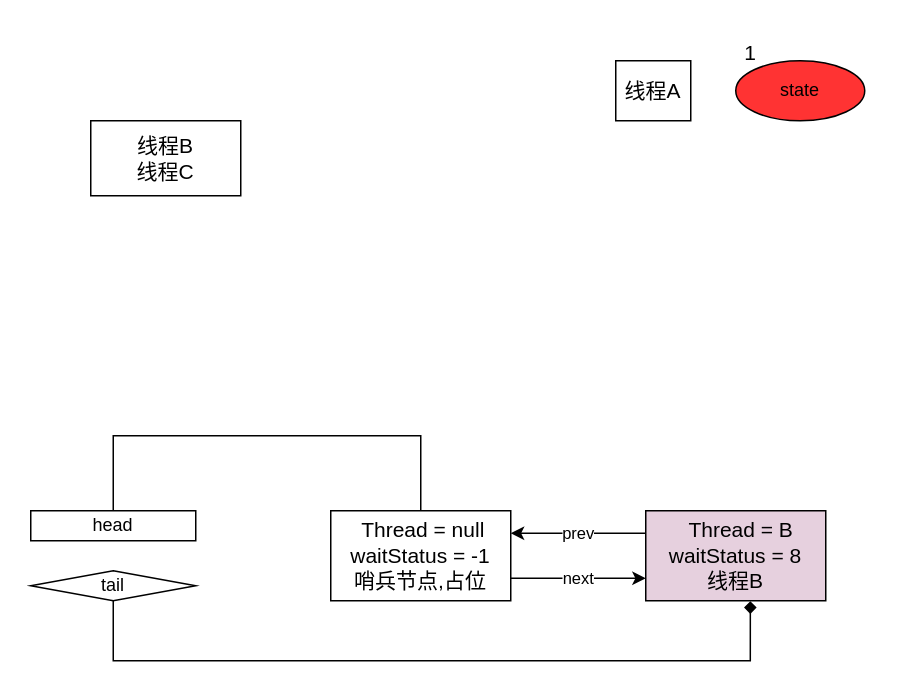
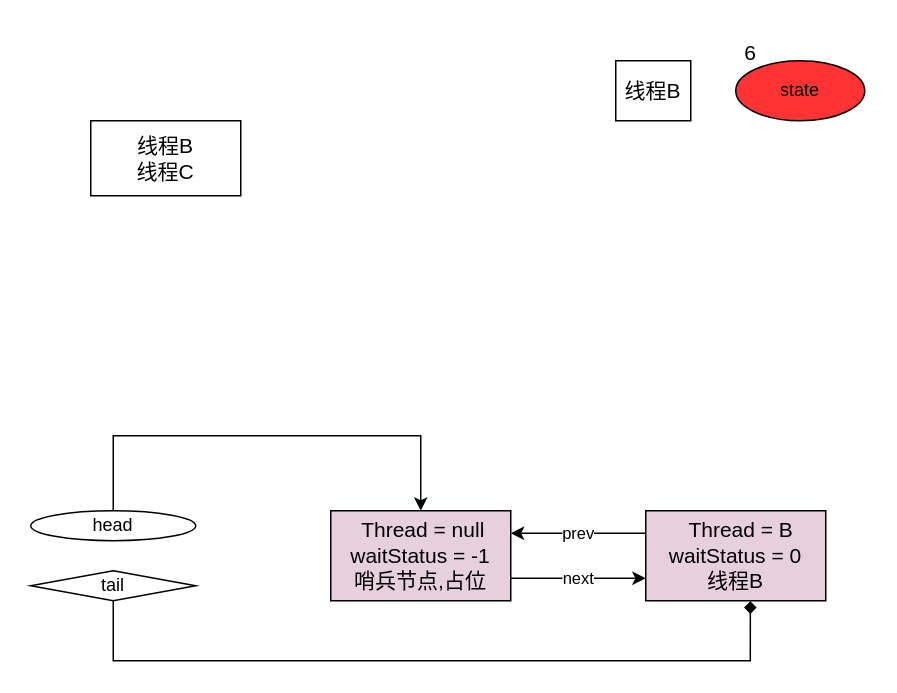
  <mxCell id="0" />
  <mxCell id="1" parent="0" />
  <mxCell id="2" value="state" style="ellipse;whiteSpace=wrap;html=1;fillColor=#FF3333;" parent="1" vertex="1"><mxGeometry x="490" y="40" width="86" height="40" as="geometry" /></mxCell>
- <mxCell id="3" value="&lt;font style=&quot;font-size: 14px&quot;&gt;1&lt;/font&gt;" style="text;html=1;strokeColor=none;fillColor=none;align=center;verticalAlign=middle;whiteSpace=wrap;rounded=0;" parent="1" vertex="1"><mxGeometry x="470" y="20" width="60" height="30" as="geometry" /></mxCell>
+ <mxCell id="3" value="&lt;font style=&quot;font-size: 14px&quot;&gt;6&lt;/font&gt;" style="text;html=1;strokeColor=none;fillColor=none;align=center;verticalAlign=middle;whiteSpace=wrap;rounded=0;" parent="1" vertex="1"><mxGeometry x="470" y="20" width="60" height="30" as="geometry" /></mxCell>
  <mxCell id="4" value="线程B&lt;br&gt;线程C" style="rounded=0;whiteSpace=wrap;html=1;fontSize=14;fillColor=#FFFFFF;" parent="1" vertex="1"><mxGeometry x="60" y="80" width="100" height="50" as="geometry" /></mxCell>
- <mxCell id="5" value="线程A" style="rounded=0;whiteSpace=wrap;html=1;fontSize=14;fillColor=#FFFFFF;" parent="1" vertex="1"><mxGeometry x="410" y="40" width="50" height="40" as="geometry" /></mxCell>
+ <mxCell id="5" value="线程B" style="rounded=0;whiteSpace=wrap;html=1;fontSize=14;fillColor=#FFFFFF;" parent="1" vertex="1"><mxGeometry x="410" y="40" width="50" height="40" as="geometry" /></mxCell>
  <mxCell id="6" value="next" style="edgeStyle=orthogonalEdgeStyle;rounded=0;orthogonalLoop=1;jettySize=auto;html=1;entryX=0;entryY=0.75;entryDx=0;entryDy=0;" edge="1" parent="1" source="7" target="13"><mxGeometry relative="1" as="geometry"><Array as="points"><mxPoint x="360" y="385" /><mxPoint x="360" y="385" /></Array></mxGeometry></mxCell>
- <mxCell id="7" value="&amp;nbsp; Thread = null&lt;span style=&quot;white-space: pre&quot;&gt; &lt;/span&gt;&lt;br&gt;waitStatus = -1&lt;br&gt;哨兵节点,占位" style="rounded=0;whiteSpace=wrap;html=1;fontSize=14;fillColor=#ffffff;" parent="1" vertex="1"><mxGeometry x="220" y="340" width="120" height="60" as="geometry" /></mxCell>
- <mxCell id="8" style="edgeStyle=orthogonalEdgeStyle;rounded=0;orthogonalLoop=1;jettySize=auto;html=1;exitX=0.5;exitY=0;exitDx=0;exitDy=0;entryX=0.5;entryY=0;entryDx=0;entryDy=0;endArrow=none;" edge="1" parent="1" source="9" target="7"><mxGeometry relative="1" as="geometry"><mxPoint x="75" y="280" as="targetPoint" /><Array as="points"><mxPoint x="75" y="290" /><mxPoint x="280" y="290" /></Array></mxGeometry></mxCell>
- <mxCell id="9" value="head" style="rounded=0;whiteSpace=wrap;html=1;" vertex="1" parent="1"><mxGeometry x="20" y="340" width="110" height="20" as="geometry" /></mxCell>
+ <mxCell id="7" value="&amp;nbsp; Thread = null&lt;span style=&quot;white-space: pre&quot;&gt; &lt;/span&gt;&lt;br&gt;waitStatus = -1&lt;br&gt;哨兵节点,占位" style="rounded=0;whiteSpace=wrap;html=1;fontSize=14;fillColor=#E6D0DE;" parent="1" vertex="1"><mxGeometry x="220" y="340" width="120" height="60" as="geometry" /></mxCell>
+ <mxCell id="8" style="edgeStyle=orthogonalEdgeStyle;rounded=0;orthogonalLoop=1;jettySize=auto;html=1;exitX=0.5;exitY=0;exitDx=0;exitDy=0;entryX=0.5;entryY=0;entryDx=0;entryDy=0;" edge="1" parent="1" source="9" target="7"><mxGeometry relative="1" as="geometry"><mxPoint x="75" y="280" as="targetPoint" /><Array as="points"><mxPoint x="75" y="290" /><mxPoint x="280" y="290" /></Array></mxGeometry></mxCell>
+ <mxCell id="9" value="head" style="ellipse;whiteSpace=wrap;html=1;" vertex="1" parent="1"><mxGeometry x="20" y="340" width="110" height="20" as="geometry" /></mxCell>
  <mxCell id="10" style="edgeStyle=orthogonalEdgeStyle;rounded=0;orthogonalLoop=1;jettySize=auto;html=1;entryX=0.581;entryY=1.006;entryDx=0;entryDy=0;entryPerimeter=0;endArrow=diamond;" edge="1" parent="1" source="11" target="13"><mxGeometry relative="1" as="geometry"><Array as="points"><mxPoint x="75" y="440" /><mxPoint x="500" y="440" /></Array></mxGeometry></mxCell>
  <mxCell id="11" value="tail" style="rhombus;whiteSpace=wrap;html=1;" vertex="1" parent="1"><mxGeometry x="20" y="380" width="110" height="20" as="geometry" /></mxCell>
  <mxCell id="12" value="prev" style="edgeStyle=orthogonalEdgeStyle;rounded=0;orthogonalLoop=1;jettySize=auto;html=1;entryX=1;entryY=0.25;entryDx=0;entryDy=0;" edge="1" parent="1" source="13" target="7"><mxGeometry relative="1" as="geometry"><Array as="points"><mxPoint x="410" y="355" /><mxPoint x="410" y="355" /></Array></mxGeometry></mxCell>
- <mxCell id="13" value="&amp;nbsp; Thread = B&lt;br&gt;waitStatus = 8&lt;br&gt;线程B" style="rounded=0;whiteSpace=wrap;html=1;fontSize=14;fillColor=#E6D0DE;" vertex="1" parent="1"><mxGeometry x="430" y="340" width="120" height="60" as="geometry" /></mxCell>
+ <mxCell id="13" value="&amp;nbsp; Thread = B&lt;br&gt;waitStatus = 0&lt;br&gt;线程B" style="rounded=0;whiteSpace=wrap;html=1;fontSize=14;fillColor=#E6D0DE;" vertex="1" parent="1"><mxGeometry x="430" y="340" width="120" height="60" as="geometry" /></mxCell>
